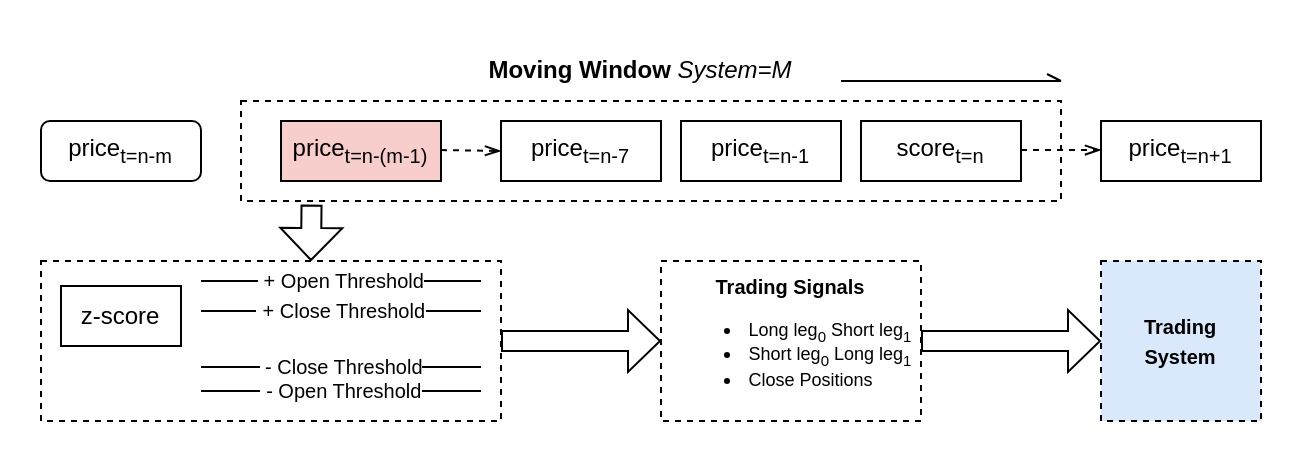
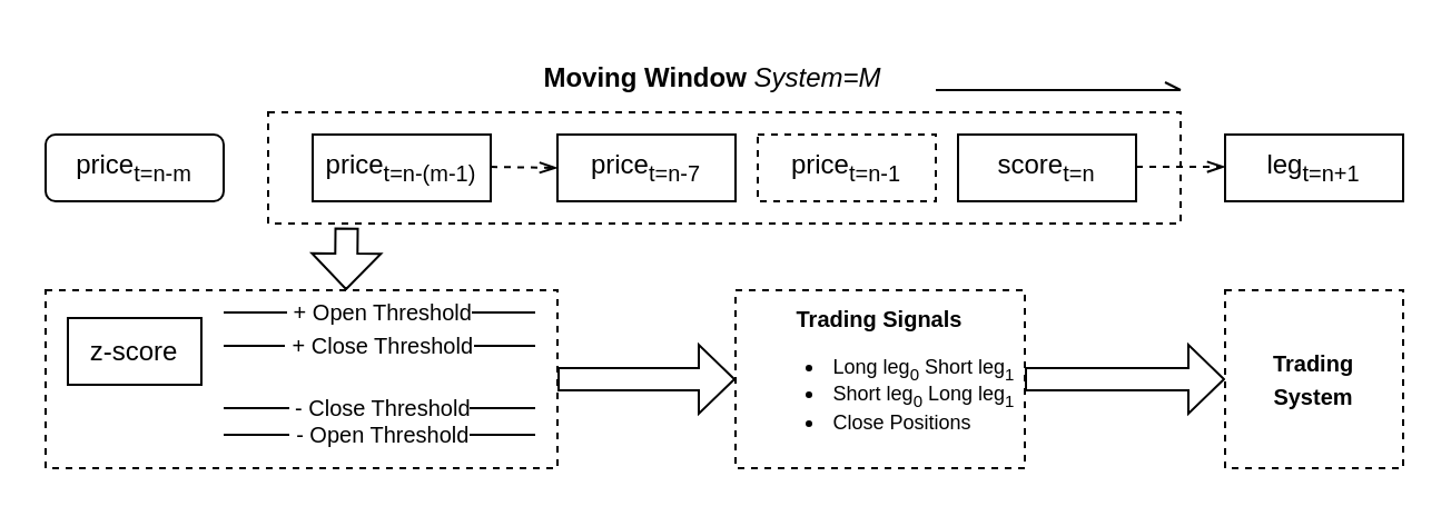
  <mxCell id="0" />
  <mxCell id="1" parent="0" />
  <mxCell id="2" value="" style="rounded=0;whiteSpace=wrap;html=1;dashed=1;" parent="1" vertex="1"><mxGeometry x="120" y="50" width="410" height="50" as="geometry" /></mxCell>
  <mxCell id="3" value="price&lt;sub style=&quot;border-color: var(--border-color);&quot;&gt;t=n-7&lt;/sub&gt;" style="rounded=0;whiteSpace=wrap;html=1;" parent="1" vertex="1"><mxGeometry x="250" y="60" width="80" height="30" as="geometry" /></mxCell>
- <mxCell id="4" value="price&lt;sub style=&quot;border-color: var(--border-color);&quot;&gt;t=n-1&lt;/sub&gt;" style="rounded=0;whiteSpace=wrap;html=1;" parent="1" vertex="1"><mxGeometry x="340" y="60" width="80" height="30" as="geometry" /></mxCell>
+ <mxCell id="4" value="price&lt;sub style=&quot;border-color: var(--border-color);&quot;&gt;t=n-1&lt;/sub&gt;" style="rounded=0;whiteSpace=wrap;html=1;dashed=1;" parent="1" vertex="1"><mxGeometry x="340" y="60" width="80" height="30" as="geometry" /></mxCell>
  <mxCell id="5" value="score&lt;sub style=&quot;border-color: var(--border-color);&quot;&gt;t=n&lt;/sub&gt;" style="rounded=0;whiteSpace=wrap;html=1;" parent="1" vertex="1"><mxGeometry x="430" y="60" width="80" height="30" as="geometry" /></mxCell>
- <mxCell id="6" value="price&lt;sub style=&quot;border-color: var(--border-color);&quot;&gt;t=n+1&lt;/sub&gt;" style="rounded=0;whiteSpace=wrap;html=1;" parent="1" vertex="1"><mxGeometry x="550" y="60" width="80" height="30" as="geometry" /></mxCell>
- <mxCell id="7" value="price&lt;span style=&quot;border-color: var(--border-color);&quot;&gt;&lt;sub&gt;t=n-(m-1)&lt;/sub&gt;&lt;/span&gt;" style="rounded=0;whiteSpace=wrap;html=1;fillColor=#f8cecc;" parent="1" vertex="1"><mxGeometry x="140" y="60" width="80" height="30" as="geometry" /></mxCell>
+ <mxCell id="6" value="leg&lt;sub style=&quot;border-color: var(--border-color);&quot;&gt;t=n+1&lt;/sub&gt;" style="rounded=0;whiteSpace=wrap;html=1;" parent="1" vertex="1"><mxGeometry x="550" y="60" width="80" height="30" as="geometry" /></mxCell>
+ <mxCell id="7" value="price&lt;span style=&quot;border-color: var(--border-color);&quot;&gt;&lt;sub&gt;t=n-(m-1)&lt;/sub&gt;&lt;/span&gt;" style="rounded=0;whiteSpace=wrap;html=1;" parent="1" vertex="1"><mxGeometry x="140" y="60" width="80" height="30" as="geometry" /></mxCell>
  <mxCell id="8" value="price&lt;span style=&quot;border-color: var(--border-color);&quot;&gt;&lt;sub&gt;t=n-m&lt;/sub&gt;&lt;/span&gt;" style="whiteSpace=wrap;html=1;rounded=1;" parent="1" vertex="1"><mxGeometry x="20" y="60" width="80" height="30" as="geometry" /></mxCell>
  <mxCell id="9" value="" style="endArrow=openThin;html=1;rounded=0;exitX=1;exitY=0.5;exitDx=0;exitDy=0;dashed=1;endFill=0;" parent="1" edge="1"><mxGeometry width="50" height="50" relative="1" as="geometry"><mxPoint x="220" y="74.52" as="sourcePoint" /><mxPoint x="250" y="75" as="targetPoint" /></mxGeometry></mxCell>
  <mxCell id="10" value="" style="endArrow=openThin;html=1;rounded=0;exitX=1;exitY=0.5;exitDx=0;exitDy=0;dashed=1;endFill=0;entryX=0;entryY=0.5;entryDx=0;entryDy=0;" parent="1" edge="1"><mxGeometry width="50" height="50" relative="1" as="geometry"><mxPoint x="510" y="74.52" as="sourcePoint" /><mxPoint x="550" y="74.52" as="targetPoint" /></mxGeometry></mxCell>
  <mxCell id="11" value="Moving Window &lt;span style=&quot;font-weight: normal;&quot;&gt;&lt;i&gt;System=M&lt;/i&gt;&lt;/span&gt;" style="text;html=1;strokeColor=none;fillColor=none;align=center;verticalAlign=middle;whiteSpace=wrap;rounded=0;fontStyle=1" parent="1" vertex="1"><mxGeometry x="220" y="20" width="200" height="30" as="geometry" /></mxCell>
  <mxCell id="12" value="" style="shape=flexArrow;endArrow=classic;html=1;rounded=0;exitX=1;exitY=0.5;exitDx=0;exitDy=0;entryX=0;entryY=0.5;entryDx=0;entryDy=0;startSize=3;endSize=5;" parent="1" source="19" target="13" edge="1"><mxGeometry width="50" height="50" relative="1" as="geometry"><mxPoint x="450" y="220" as="sourcePoint" /><mxPoint x="460" y="175" as="targetPoint" /></mxGeometry></mxCell>
  <mxCell id="13" value="&lt;font style=&quot;&quot;&gt;&lt;b style=&quot;&quot;&gt;&lt;font style=&quot;font-size: 10px;&quot;&gt;Trading Signals&lt;/font&gt;&lt;/b&gt;&lt;br&gt;&lt;/font&gt;&lt;ul style=&quot;font-size: 9px;&quot;&gt;&lt;li style=&quot;text-align: left;&quot;&gt;&lt;font style=&quot;font-size: 9px;&quot;&gt;Long leg&lt;sub&gt;0&lt;/sub&gt; Short leg&lt;sub&gt;1&lt;/sub&gt;&lt;/font&gt;&lt;/li&gt;&lt;li style=&quot;text-align: left;&quot;&gt;&lt;font style=&quot;font-size: 9px;&quot;&gt;Short leg&lt;sub&gt;0&lt;/sub&gt; Long leg&lt;sub&gt;1&lt;/sub&gt;&lt;br style=&quot;&quot;&gt;&lt;/font&gt;&lt;/li&gt;&lt;li style=&quot;text-align: left;&quot;&gt;&lt;font style=&quot;font-size: 9px;&quot;&gt;Close Positions&lt;/font&gt;&lt;/li&gt;&lt;/ul&gt;" style="rounded=0;whiteSpace=wrap;html=1;dashed=1;" parent="1" vertex="1"><mxGeometry x="330" y="130" width="130" height="80" as="geometry" /></mxCell>
  <mxCell id="14" value="" style="endArrow=openAsync;html=1;rounded=0;endFill=0;" parent="1" edge="1"><mxGeometry width="50" height="50" relative="1" as="geometry"><mxPoint x="420" y="40" as="sourcePoint" /><mxPoint x="530" y="40" as="targetPoint" /></mxGeometry></mxCell>
  <mxCell id="15" value="" style="shape=flexArrow;endArrow=classic;html=1;rounded=0;startSize=3;endSize=5;" edge="1" parent="1" source="13"><mxGeometry width="50" height="50" relative="1" as="geometry"><mxPoint x="510" y="169.71" as="sourcePoint" /><mxPoint x="550" y="170" as="targetPoint" /></mxGeometry></mxCell>
- <mxCell id="16" value="&lt;span style=&quot;font-size: 10px;&quot;&gt;&lt;b&gt;Trading&lt;br&gt;System&lt;/b&gt;&lt;/span&gt;" style="rounded=0;whiteSpace=wrap;html=1;dashed=1;fillColor=#dae8fc;" vertex="1" parent="1"><mxGeometry x="550" y="130" width="80" height="80" as="geometry" /></mxCell>
+ <mxCell id="16" value="&lt;span style=&quot;font-size: 10px;&quot;&gt;&lt;b&gt;Trading&lt;br&gt;System&lt;/b&gt;&lt;/span&gt;" style="rounded=0;whiteSpace=wrap;html=1;dashed=1;" vertex="1" parent="1"><mxGeometry x="550" y="130" width="80" height="80" as="geometry" /></mxCell>
  <mxCell id="17" value="" style="shape=flexArrow;endArrow=classic;html=1;rounded=0;exitX=0.086;exitY=1.037;exitDx=0;exitDy=0;startSize=3;endSize=5;exitPerimeter=0;" edge="1" parent="1" source="2"><mxGeometry width="50" height="50" relative="1" as="geometry"><mxPoint x="360" y="180" as="sourcePoint" /><mxPoint x="155" y="130" as="targetPoint" /></mxGeometry></mxCell>
  <mxCell id="18" value="" style="group" vertex="1" connectable="0" parent="1"><mxGeometry x="20" y="130" width="230" height="80" as="geometry" /></mxCell>
  <mxCell id="19" value="" style="rounded=0;whiteSpace=wrap;html=1;dashed=1;" parent="18" vertex="1"><mxGeometry width="230" height="80" as="geometry" /></mxCell>
  <mxCell id="20" value="z-score" style="rounded=0;whiteSpace=wrap;html=1;" parent="18" vertex="1"><mxGeometry x="10" y="12.5" width="60" height="30" as="geometry" /></mxCell>
  <mxCell id="21" value="&amp;nbsp;+ Close Threshold" style="endArrow=none;html=1;rounded=0;fontSize=10;" parent="18" edge="1"><mxGeometry width="50" height="50" relative="1" as="geometry"><mxPoint x="80" y="25" as="sourcePoint" /><mxPoint x="220" y="25" as="targetPoint" /></mxGeometry></mxCell>
  <mxCell id="22" value="&amp;nbsp;- Close Threshold" style="endArrow=none;html=1;rounded=0;fontSize=10;" parent="18" edge="1"><mxGeometry width="50" height="50" relative="1" as="geometry"><mxPoint x="80" y="53" as="sourcePoint" /><mxPoint x="220" y="53" as="targetPoint" /><mxPoint as="offset" /></mxGeometry></mxCell>
  <mxCell id="23" value="&amp;nbsp;- Open Threshold" style="endArrow=none;html=1;rounded=0;fontSize=10;" parent="18" edge="1"><mxGeometry x="0.002" width="50" height="50" relative="1" as="geometry"><mxPoint x="80" y="65" as="sourcePoint" /><mxPoint x="220" y="65" as="targetPoint" /><mxPoint as="offset" /></mxGeometry></mxCell>
  <mxCell id="24" value="&amp;nbsp;+ Open Threshold" style="endArrow=none;html=1;rounded=0;fontSize=10;" parent="18" edge="1"><mxGeometry width="50" height="50" relative="1" as="geometry"><mxPoint x="80" y="10" as="sourcePoint" /><mxPoint x="220" y="10" as="targetPoint" /><mxPoint as="offset" /></mxGeometry></mxCell>
